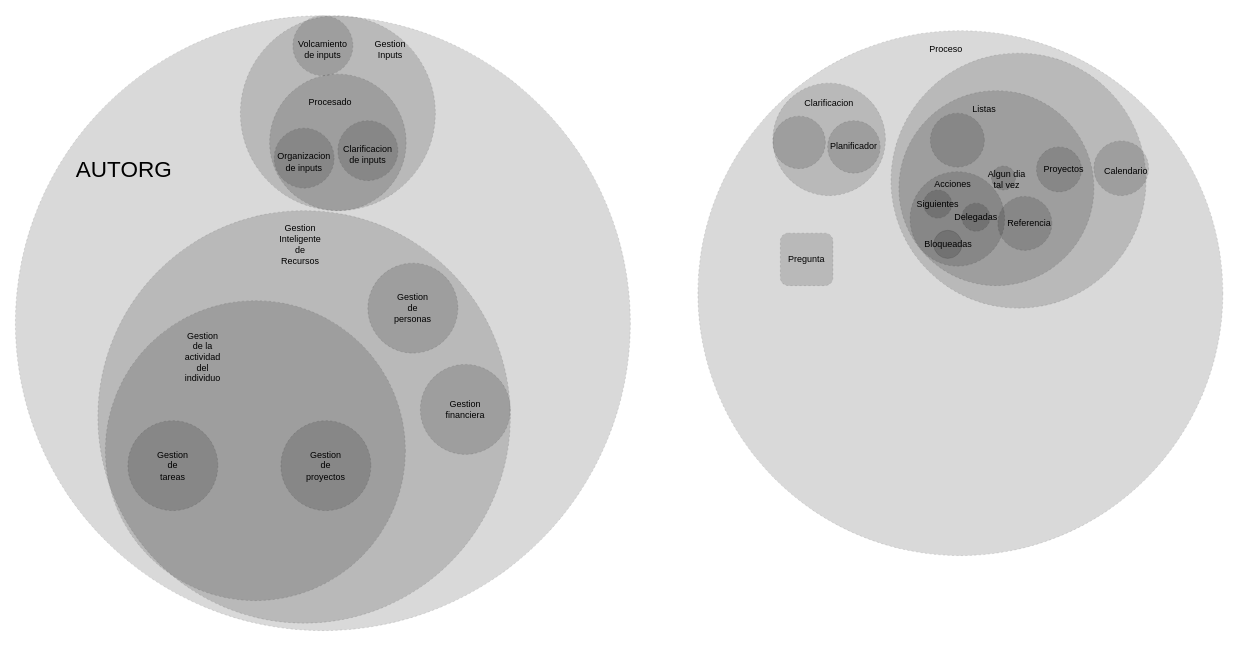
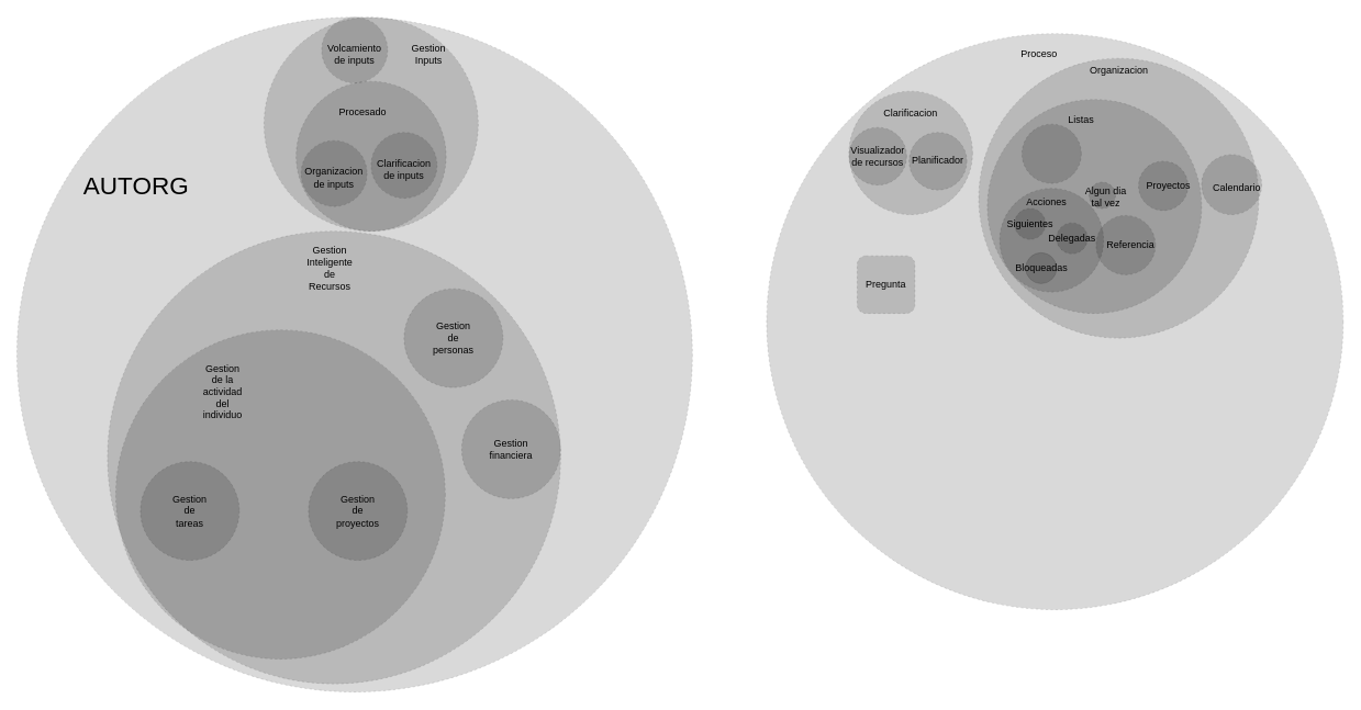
  <mxCell id="0" />
  <mxCell id="1" parent="0" />
  <mxCell id="2" value="" style="ellipse;whiteSpace=wrap;html=1;aspect=fixed;dashed=1;fillColor=#000000;opacity=15;" vertex="1" parent="1"><mxGeometry width="820" height="820" as="geometry" x="20" y="20" /></mxCell>
  <mxCell id="3" value="AUTORG" style="text;html=1;strokeColor=none;fillColor=none;align=center;verticalAlign=middle;whiteSpace=wrap;rounded=0;fontSize=30;" vertex="1" parent="1"><mxGeometry x="100" y="180" width="130" height="90" as="geometry" /></mxCell>
  <mxCell id="4" value="" style="ellipse;whiteSpace=wrap;html=1;aspect=fixed;dashed=1;fillColor=#000000;opacity=15;" vertex="1" parent="1"><mxGeometry x="320" width="260" height="260" as="geometry" y="20" /></mxCell>
  <mxCell id="5" value="Gestion Inputs" style="text;html=1;strokeColor=none;fillColor=none;align=center;verticalAlign=middle;whiteSpace=wrap;rounded=0;" vertex="1" parent="1"><mxGeometry x="490" y="50" width="60" height="30" as="geometry" /></mxCell>
  <mxCell id="6" value="" style="ellipse;whiteSpace=wrap;html=1;aspect=fixed;dashed=1;fillColor=#000000;opacity=15;" vertex="1" parent="1"><mxGeometry x="130" y="280" width="550" height="550" as="geometry" /></mxCell>
  <mxCell id="7" value="Gestion Inteligente de Recursos" style="text;html=1;strokeColor=none;fillColor=none;align=center;verticalAlign=middle;whiteSpace=wrap;rounded=0;" vertex="1" parent="1"><mxGeometry x="370" y="310" width="60" height="30" as="geometry" /></mxCell>
  <mxCell id="8" value="" style="ellipse;whiteSpace=wrap;html=1;aspect=fixed;dashed=1;fillColor=#000000;opacity=15;" vertex="1" parent="1"><mxGeometry x="140" y="400" width="400" height="400" as="geometry" /></mxCell>
  <mxCell id="9" value="Gestion de la actividad del individuo" style="text;html=1;strokeColor=none;fillColor=none;align=center;verticalAlign=middle;whiteSpace=wrap;rounded=0;" vertex="1" parent="1"><mxGeometry x="240" y="460" width="60" height="30" as="geometry" /></mxCell>
  <mxCell id="10" value="" style="group" vertex="1" connectable="0" parent="1"><mxGeometry x="170" y="560" width="120" height="120" as="geometry" /></mxCell>
  <mxCell id="11" value="" style="ellipse;whiteSpace=wrap;html=1;aspect=fixed;dashed=1;fillColor=#000000;opacity=15;" vertex="1" parent="10"><mxGeometry width="120" height="120" as="geometry" /></mxCell>
  <mxCell id="12" value="Gestion de tareas" style="text;html=1;strokeColor=none;fillColor=none;align=center;verticalAlign=middle;whiteSpace=wrap;rounded=0;" vertex="1" parent="10"><mxGeometry x="36" y="48" width="48" height="24" as="geometry" /></mxCell>
  <mxCell id="13" value="" style="group" vertex="1" connectable="0" parent="1"><mxGeometry x="374" y="560" width="120" height="120" as="geometry" /></mxCell>
  <mxCell id="14" value="" style="ellipse;whiteSpace=wrap;html=1;aspect=fixed;dashed=1;fillColor=#000000;opacity=15;" vertex="1" parent="13"><mxGeometry width="120" height="120" as="geometry" /></mxCell>
  <mxCell id="15" value="Gestion de proyectos" style="text;html=1;strokeColor=none;fillColor=none;align=center;verticalAlign=middle;whiteSpace=wrap;rounded=0;" vertex="1" parent="13"><mxGeometry x="36" y="48" width="48" height="24" as="geometry" /></mxCell>
  <mxCell id="16" value="" style="group" vertex="1" connectable="0" parent="1"><mxGeometry x="490" y="350" width="120" height="120" as="geometry" /></mxCell>
  <mxCell id="17" value="" style="ellipse;whiteSpace=wrap;html=1;aspect=fixed;dashed=1;fillColor=#000000;opacity=15;" vertex="1" parent="16"><mxGeometry width="120" height="120" as="geometry" /></mxCell>
  <mxCell id="18" value="Gestion de personas" style="text;html=1;strokeColor=none;fillColor=none;align=center;verticalAlign=middle;whiteSpace=wrap;rounded=0;" vertex="1" parent="16"><mxGeometry x="36" y="48" width="48" height="24" as="geometry" /></mxCell>
  <mxCell id="19" value="" style="group" vertex="1" connectable="0" parent="1"><mxGeometry x="560" y="485" width="120" height="120" as="geometry" /></mxCell>
  <mxCell id="20" value="" style="ellipse;whiteSpace=wrap;html=1;aspect=fixed;dashed=1;fillColor=#000000;opacity=15;" vertex="1" parent="19"><mxGeometry width="120" height="120" as="geometry" /></mxCell>
  <mxCell id="21" value="Gestion financiera" style="text;html=1;strokeColor=none;fillColor=none;align=center;verticalAlign=middle;whiteSpace=wrap;rounded=0;" vertex="1" parent="19"><mxGeometry x="36" y="48" width="48" height="24" as="geometry" /></mxCell>
  <mxCell id="22" value="" style="group" vertex="1" connectable="0" parent="1"><mxGeometry x="390" width="80" height="90" as="geometry" y="20" /></mxCell>
  <mxCell id="23" value="" style="ellipse;whiteSpace=wrap;html=1;aspect=fixed;dashed=1;fillColor=#000000;opacity=15;" vertex="1" parent="22"><mxGeometry width="80" height="80" as="geometry" /></mxCell>
  <mxCell id="24" value="Volcamiento de inputs" style="text;html=1;strokeColor=none;fillColor=none;align=center;verticalAlign=middle;whiteSpace=wrap;rounded=0;" vertex="1" parent="22"><mxGeometry x="24" y="36" width="32" height="18" as="geometry" /></mxCell>
  <mxCell id="25" value="" style="ellipse;whiteSpace=wrap;html=1;aspect=fixed;dashed=1;fillColor=#000000;opacity=15;" vertex="1" parent="1"><mxGeometry x="359" y="98" width="182" height="182" as="geometry" /></mxCell>
  <mxCell id="26" value="" style="group" vertex="1" connectable="0" parent="1"><mxGeometry x="365" y="170" width="80" height="90" as="geometry" /></mxCell>
  <mxCell id="27" value="" style="ellipse;whiteSpace=wrap;html=1;aspect=fixed;dashed=1;fillColor=#000000;opacity=15;" vertex="1" parent="26"><mxGeometry width="80" height="80" as="geometry" /></mxCell>
  <mxCell id="28" value="Organizacion de inputs" style="text;html=1;strokeColor=none;fillColor=none;align=center;verticalAlign=middle;whiteSpace=wrap;rounded=0;" vertex="1" parent="26"><mxGeometry x="24" y="36" width="32" height="18" as="geometry" /></mxCell>
  <mxCell id="29" value="" style="group" vertex="1" connectable="0" parent="1"><mxGeometry x="450" y="160" width="80" height="80" as="geometry" /></mxCell>
  <mxCell id="30" value="" style="ellipse;whiteSpace=wrap;html=1;aspect=fixed;dashed=1;fillColor=#000000;opacity=15;" vertex="1" parent="29"><mxGeometry width="80" height="80" as="geometry" /></mxCell>
  <mxCell id="31" value="Clarificacion de inputs" style="text;html=1;strokeColor=none;fillColor=none;align=center;verticalAlign=middle;whiteSpace=wrap;rounded=0;" vertex="1" parent="29"><mxGeometry x="24" y="36" width="32" height="18" as="geometry" /></mxCell>
  <mxCell id="32" value="Procesado" style="text;html=1;strokeColor=none;fillColor=none;align=center;verticalAlign=middle;whiteSpace=wrap;rounded=0;" vertex="1" parent="1"><mxGeometry x="410" y="120" width="60" height="30" as="geometry" /></mxCell>
  <mxCell id="33" value="" style="ellipse;whiteSpace=wrap;html=1;aspect=fixed;dashed=1;fillColor=#000000;opacity=15;" vertex="1" parent="1"><mxGeometry x="930" y="40" width="700" height="700" as="geometry" /></mxCell>
  <mxCell id="34" value="" style="ellipse;whiteSpace=wrap;html=1;aspect=fixed;dashed=1;fillColor=#000000;opacity=15;" vertex="1" parent="1"><mxGeometry x="1030" y="110" width="150" height="150" as="geometry" /></mxCell>
  <mxCell id="35" value="Clarificacion" style="text;html=1;strokeColor=none;fillColor=none;align=center;verticalAlign=middle;whiteSpace=wrap;rounded=0;" vertex="1" parent="1"><mxGeometry x="1075" y="122" width="60" height="30" as="geometry" /></mxCell>
  <mxCell id="36" value="Proceso" style="text;html=1;strokeColor=none;fillColor=none;align=center;verticalAlign=middle;whiteSpace=wrap;rounded=0;" vertex="1" parent="1"><mxGeometry x="1231" y="50" width="60" height="30" as="geometry" /></mxCell>
  <mxCell id="37" value="" style="ellipse;whiteSpace=wrap;html=1;aspect=fixed;dashed=1;fillColor=#000000;opacity=15;" vertex="1" parent="1"><mxGeometry x="1030" y="154" width="70" height="70" as="geometry" /></mxCell>
+ <mxCell id="38" value="Visualizador de recursos" style="text;html=1;strokeColor=none;fillColor=none;align=center;verticalAlign=middle;whiteSpace=wrap;rounded=0;" vertex="1" parent="1"><mxGeometry x="1035" y="174" width="60" height="30" as="geometry" /></mxCell>
  <mxCell id="39" value="" style="ellipse;whiteSpace=wrap;html=1;aspect=fixed;dashed=1;fillColor=#000000;opacity=15;" vertex="1" parent="1"><mxGeometry x="1187.5" y="70" width="340" height="340" as="geometry" /></mxCell>
+ <mxCell id="40" value="Organizacion" style="text;html=1;strokeColor=none;fillColor=none;align=center;verticalAlign=middle;whiteSpace=wrap;rounded=0;" vertex="1" parent="1"><mxGeometry x="1327.5" y="70" width="60" height="30" as="geometry" /></mxCell>
  <mxCell id="41" value="" style="ellipse;whiteSpace=wrap;html=1;aspect=fixed;dashed=1;fillColor=#000000;opacity=15;" vertex="1" parent="1"><mxGeometry x="1198" y="120" width="260" height="260" as="geometry" /></mxCell>
  <mxCell id="42" value="Listas" style="text;html=1;strokeColor=none;fillColor=none;align=center;verticalAlign=middle;whiteSpace=wrap;rounded=0;" vertex="1" parent="1"><mxGeometry x="1282" y="130" width="60" height="30" as="geometry" /></mxCell>
  <mxCell id="43" value="" style="ellipse;whiteSpace=wrap;html=1;aspect=fixed;dashed=1;fillColor=#000000;opacity=15;" vertex="1" parent="1"><mxGeometry x="1240" y="150" width="72" height="72" as="geometry" /></mxCell>
  <mxCell id="44" value="" style="ellipse;whiteSpace=wrap;html=1;aspect=fixed;dashed=1;fillColor=#000000;opacity=15;" vertex="1" parent="1"><mxGeometry x="1458" y="187" width="73" height="73" as="geometry" /></mxCell>
  <mxCell id="45" value="Calendario" style="text;html=1;strokeColor=none;fillColor=none;align=center;verticalAlign=middle;whiteSpace=wrap;rounded=0;" vertex="1" parent="1"><mxGeometry x="1471" y="212" width="60" height="30" as="geometry" /></mxCell>
  <mxCell id="46" value="Algun dia tal vez" style="text;html=1;strokeColor=none;fillColor=none;align=center;verticalAlign=middle;whiteSpace=wrap;rounded=0;" vertex="1" parent="1"><mxGeometry x="1312" y="222.5" width="60" height="30" as="geometry" /></mxCell>
  <mxCell id="47" value="" style="ellipse;whiteSpace=wrap;html=1;aspect=fixed;dashed=1;fillColor=#000000;opacity=15;" vertex="1" parent="1"><mxGeometry x="1321.5" y="220.5" width="32" height="32" as="geometry" /></mxCell>
  <mxCell id="48" value="" style="ellipse;whiteSpace=wrap;html=1;aspect=fixed;dashed=1;fillColor=#000000;opacity=15;" vertex="1" parent="1"><mxGeometry x="1330" y="261" width="72" height="72" as="geometry" /></mxCell>
  <mxCell id="49" value="Referencia" style="text;html=1;strokeColor=none;fillColor=none;align=center;verticalAlign=middle;whiteSpace=wrap;rounded=0;" vertex="1" parent="1"><mxGeometry x="1342" y="282" width="60" height="30" as="geometry" /></mxCell>
  <mxCell id="50" value="Planificador" style="text;html=1;strokeColor=none;fillColor=none;align=center;verticalAlign=middle;whiteSpace=wrap;rounded=0;" vertex="1" parent="1"><mxGeometry x="1103" y="160" width="70" height="68" as="geometry" /></mxCell>
  <mxCell id="51" value="" style="ellipse;whiteSpace=wrap;html=1;aspect=fixed;dashed=1;fillColor=#000000;opacity=15;" vertex="1" parent="1"><mxGeometry x="1103" y="160" width="70" height="70" as="geometry" /></mxCell>
  <mxCell id="52" value="Proyectos" style="text;html=1;strokeColor=none;fillColor=none;align=center;verticalAlign=middle;whiteSpace=wrap;rounded=0;" vertex="1" parent="1"><mxGeometry x="1387.5" y="210" width="60" height="30" as="geometry" /></mxCell>
  <mxCell id="53" value="" style="ellipse;whiteSpace=wrap;html=1;aspect=fixed;dashed=1;fillColor=#000000;opacity=15;" vertex="1" parent="1"><mxGeometry x="1381.5" y="195" width="60" height="60" as="geometry" /></mxCell>
  <mxCell id="54" value="" style="group" vertex="1" connectable="0" parent="1"><mxGeometry x="1234" y="200" width="72" height="72" as="geometry" /></mxCell>
  <mxCell id="55" value="Acciones" style="text;html=1;strokeColor=none;fillColor=none;align=center;verticalAlign=middle;whiteSpace=wrap;rounded=0;" vertex="1" parent="54"><mxGeometry x="6" y="30" width="60" height="30" as="geometry" /></mxCell>
  <mxCell id="56" value="" style="ellipse;whiteSpace=wrap;html=1;aspect=fixed;dashed=1;fillColor=#000000;opacity=15;" vertex="1" parent="1"><mxGeometry x="1213" y="228" width="126" height="126" as="geometry" /></mxCell>
  <mxCell id="57" value="Siguientes" style="ellipse;whiteSpace=wrap;html=1;aspect=fixed;dashed=1;fillColor=#000000;opacity=15;" vertex="1" parent="1"><mxGeometry x="1231" y="252.5" width="37.5" height="37.5" as="geometry" /></mxCell>
  <mxCell id="58" value="Bloqueadas" style="ellipse;whiteSpace=wrap;html=1;aspect=fixed;dashed=0;fillColor=#000000;opacity=15;" vertex="1" parent="1"><mxGeometry x="1244.5" y="306.25" width="37.5" height="37.5" as="geometry" /></mxCell>
  <mxCell id="59" value="Delegadas" style="ellipse;whiteSpace=wrap;html=1;aspect=fixed;dashed=1;fillColor=#000000;opacity=15;" vertex="1" parent="1"><mxGeometry x="1282" y="270" width="37.5" height="37.5" as="geometry" /></mxCell>
  <mxCell id="60" value="Pregunta" style="whiteSpace=wrap;html=1;aspect=fixed;dashed=1;fillColor=#000000;opacity=15;rounded=1;" vertex="1" parent="1"><mxGeometry x="1040" y="310" width="70" height="70" as="geometry" /></mxCell>
